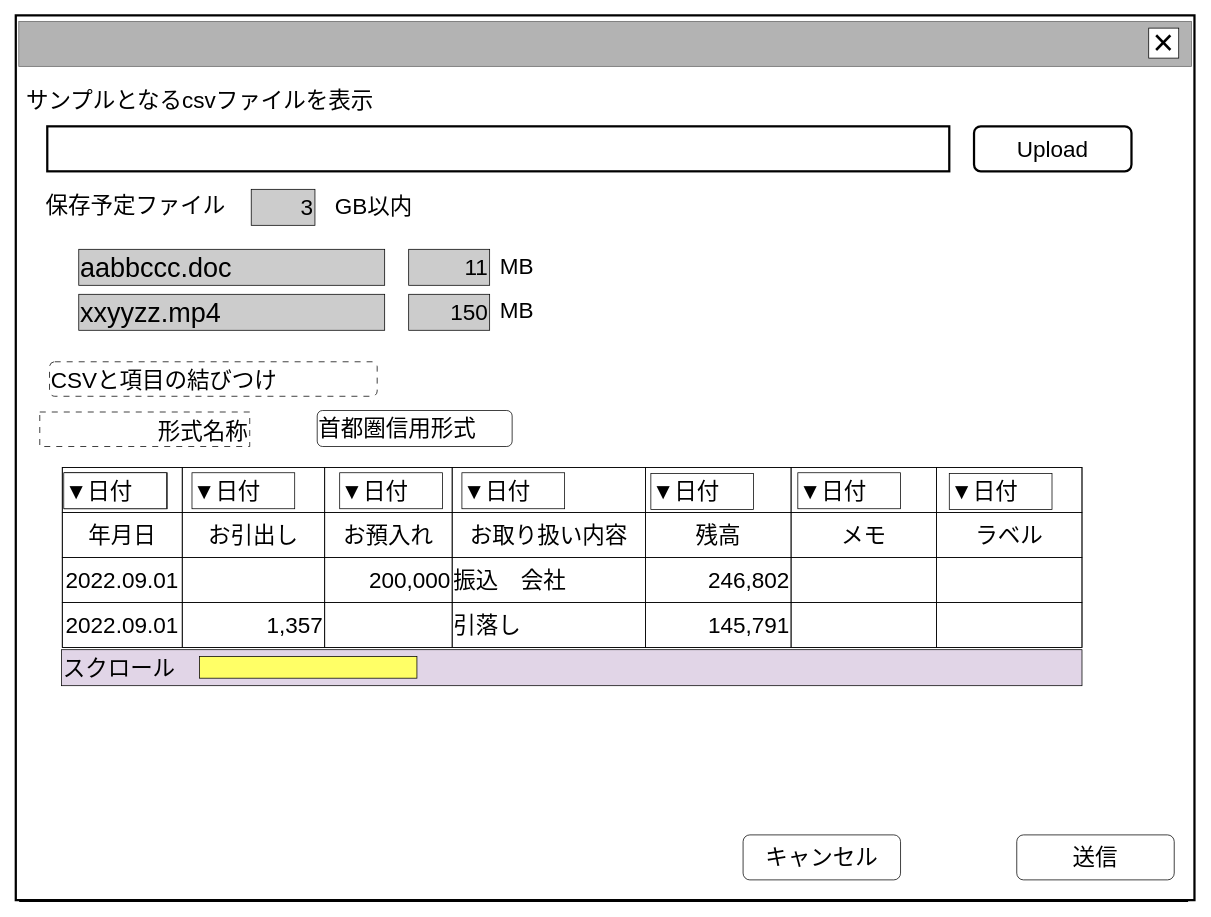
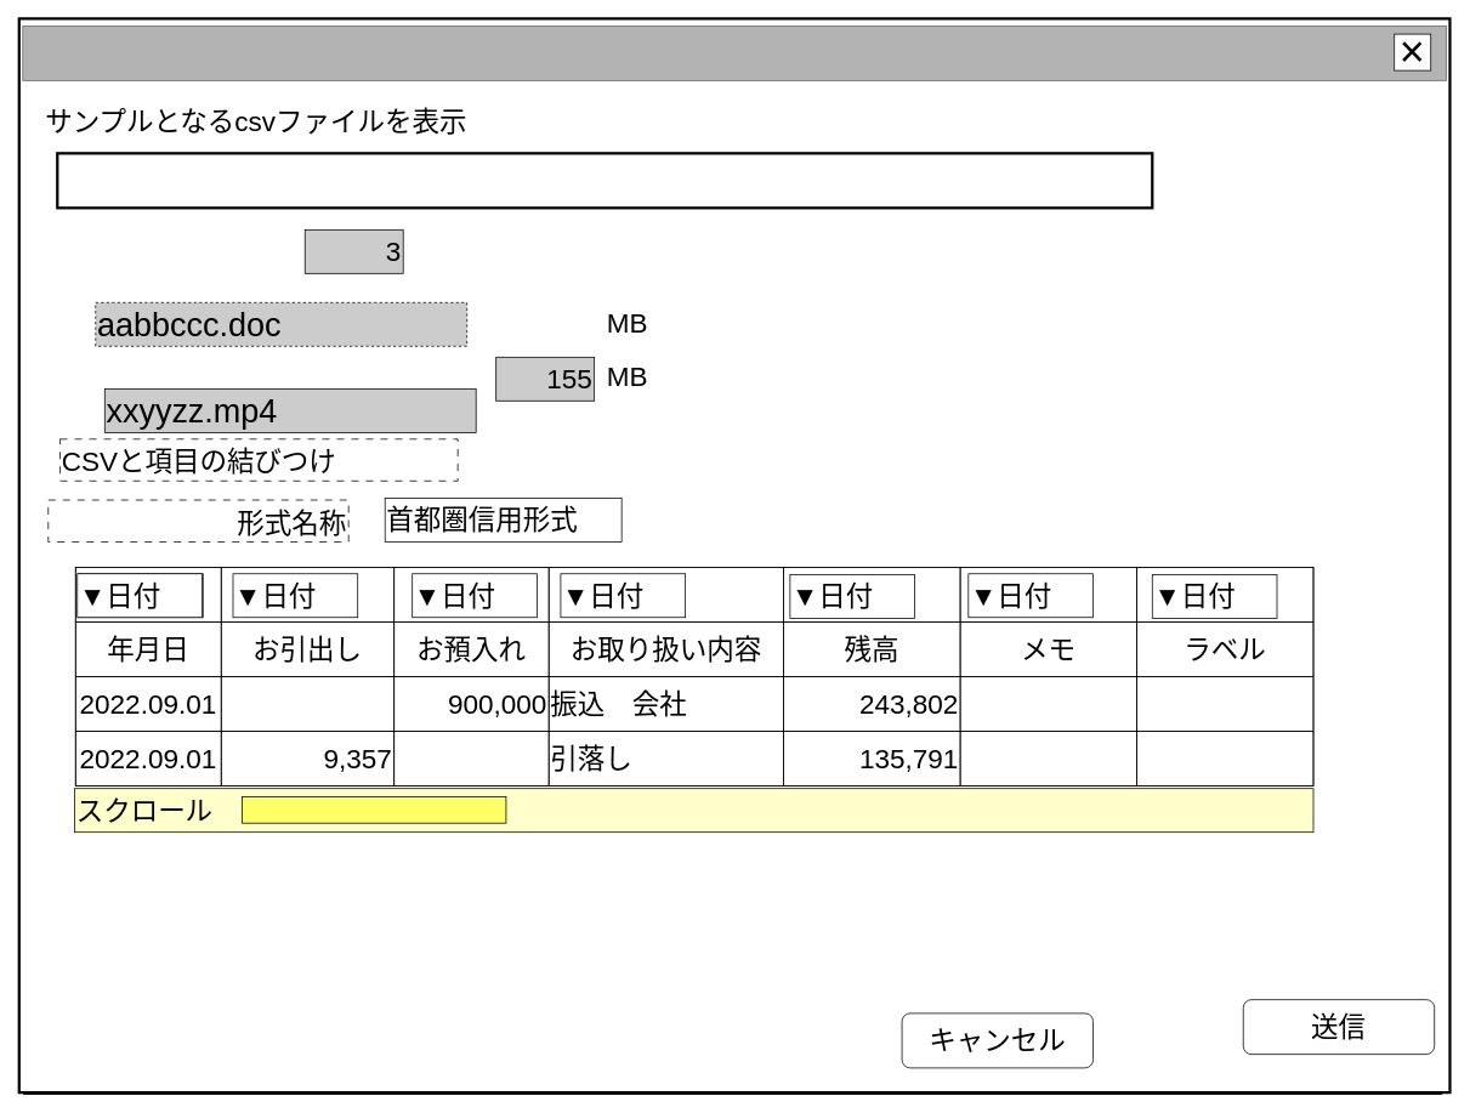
  <mxCell id="0" />
  <mxCell id="1" value="背景" style="locked=1;" parent="0" />
  <mxCell id="2" value="" style="rounded=0;whiteSpace=wrap;html=1;strokeWidth=3;" parent="1" vertex="1"><mxGeometry x="26" y="21" width="1556" height="1180" as="geometry" /></mxCell>
  <mxCell id="3" value="" style="rounded=0;whiteSpace=wrap;html=1;" parent="1" vertex="1"><mxGeometry x="855" y="690" width="120" height="60" as="geometry" /></mxCell>
  <mxCell id="4" value="ウインドウ" style="locked=1;" parent="0" />
  <mxCell id="5" value="" style="rounded=0;whiteSpace=wrap;html=1;strokeWidth=3;" parent="4" vertex="1"><mxGeometry x="20" y="20" width="1572" height="1180" as="geometry" /></mxCell>
  <mxCell id="6" value="" style="rounded=0;whiteSpace=wrap;html=1;fillColor=#B3B3B3;fontColor=#333333;strokeColor=#666666;" parent="4" vertex="1"><mxGeometry x="24" y="28" width="1564" height="60" as="geometry" /></mxCell>
  <mxCell id="7" value="&lt;font style=&quot;font-size: 48px;&quot;&gt;×&lt;/font&gt;" style="rounded=0;whiteSpace=wrap;html=1;" parent="4" vertex="1"><mxGeometry x="1531" y="37" width="40" height="40" as="geometry" /></mxCell>
  <mxCell id="8" value="名称未設定レイヤ" style="" parent="0" />
- <mxCell id="9" value="&lt;span style=&quot;font-size: 30px;&quot;&gt;送信&lt;/span&gt;" style="rounded=1;whiteSpace=wrap;html=1;" parent="8" vertex="1"><mxGeometry x="1355" y="1113" width="210" height="60" as="geometry" /></mxCell>
+ <mxCell id="9" value="&lt;span style=&quot;font-size: 30px;&quot;&gt;送信&lt;/span&gt;" style="rounded=1;whiteSpace=wrap;html=1;" parent="8" vertex="1"><mxGeometry x="1365" y="1098" width="210" height="60" as="geometry" /></mxCell>
  <mxCell id="10" value="&lt;span style=&quot;font-size: 30px;&quot;&gt;キャンセル&lt;/span&gt;" style="rounded=1;whiteSpace=wrap;html=1;" parent="8" vertex="1"><mxGeometry x="990" y="1113" width="210" height="60" as="geometry" /></mxCell>
  <mxCell id="11" value="&lt;span style=&quot;font-size: 30px;&quot;&gt;▼1日付&lt;/span&gt;" style="rounded=0;whiteSpace=wrap;html=1;align=left;" parent="8" vertex="1"><mxGeometry x="85" y="630" width="137" height="48" as="geometry" /></mxCell>
- <mxCell id="12" value="&lt;span style=&quot;font-size: 30px;&quot;&gt;保存予定ファイル&lt;/span&gt;" style="text;html=1;strokeColor=none;fillColor=none;align=left;verticalAlign=middle;whiteSpace=wrap;rounded=0;" vertex="1" parent="8"><mxGeometry x="58" y="253" width="250" height="40" as="geometry" /></mxCell>
- <mxCell id="13" value="&lt;span style=&quot;font-size: 30px;&quot;&gt;3&lt;/span&gt;" style="rounded=0;whiteSpace=wrap;html=1;align=right;fillColor=#CCCCCC;" vertex="1" parent="8"><mxGeometry x="334" y="252" width="85" height="48" as="geometry" /></mxCell>
- <mxCell id="14" value="&lt;span style=&quot;font-size: 30px;&quot;&gt;GB以内&lt;/span&gt;" style="text;html=1;strokeColor=none;fillColor=none;align=left;verticalAlign=middle;whiteSpace=wrap;rounded=0;" vertex="1" parent="8"><mxGeometry x="444" y="254" width="250" height="40" as="geometry" /></mxCell>
- <mxCell id="15" value="&lt;font style=&quot;font-size: 36px;&quot;&gt;aabbccc.doc&lt;/font&gt;" style="rounded=0;whiteSpace=wrap;html=1;align=left;fillColor=#CCCCCC;" vertex="1" parent="8"><mxGeometry x="104" y="332" width="408" height="48" as="geometry" /></mxCell>
- <mxCell id="16" value="&lt;font style=&quot;font-size: 36px;&quot;&gt;xxyyzz.mp4&lt;/font&gt;" style="rounded=0;whiteSpace=wrap;html=1;align=left;fillColor=#CCCCCC;" vertex="1" parent="8"><mxGeometry x="104" y="392" width="408" height="48" as="geometry" /></mxCell>
- <mxCell id="17" value="&lt;span style=&quot;font-size: 30px;&quot;&gt;11&lt;/span&gt;" style="rounded=0;whiteSpace=wrap;html=1;align=right;fillColor=#CCCCCC;" vertex="1" parent="8"><mxGeometry x="544" y="332" width="108" height="48" as="geometry" /></mxCell>
- <mxCell id="18" value="&lt;span style=&quot;font-size: 30px;&quot;&gt;150&lt;/span&gt;" style="rounded=0;whiteSpace=wrap;html=1;align=right;fillColor=#CCCCCC;" vertex="1" parent="8"><mxGeometry x="544" y="392" width="108" height="48" as="geometry" /></mxCell>
+ <mxCell id="13" value="&lt;span style=&quot;font-size: 30px;&quot;&gt;3&lt;/span&gt;" style="rounded=0;whiteSpace=wrap;html=1;align=right;fillColor=#CCCCCC;" vertex="1" parent="8"><mxGeometry x="334" y="252" width="108" height="48" as="geometry" /></mxCell>
+ <mxCell id="15" value="&lt;font style=&quot;font-size: 36px;&quot;&gt;aabbccc.doc&lt;/font&gt;" style="rounded=0;whiteSpace=wrap;html=1;align=left;fillColor=#CCCCCC;dashed=1;" vertex="1" parent="8"><mxGeometry x="104" y="332" width="408" height="48" as="geometry" /></mxCell>
+ <mxCell id="16" value="&lt;font style=&quot;font-size: 36px;&quot;&gt;xxyyzz.mp4&lt;/font&gt;" style="rounded=0;whiteSpace=wrap;html=1;align=left;fillColor=#CCCCCC;" vertex="1" parent="8"><mxGeometry x="114" y="427" width="408" height="48" as="geometry" /></mxCell>
+ <mxCell id="18" value="&lt;span style=&quot;font-size: 30px;&quot;&gt;155&lt;/span&gt;" style="rounded=0;whiteSpace=wrap;html=1;align=right;fillColor=#CCCCCC;" vertex="1" parent="8"><mxGeometry x="544" y="392" width="108" height="48" as="geometry" /></mxCell>
  <mxCell id="19" value="&lt;span style=&quot;font-size: 30px;&quot;&gt;MB&lt;/span&gt;" style="text;html=1;strokeColor=none;fillColor=none;align=left;verticalAlign=middle;whiteSpace=wrap;rounded=0;" vertex="1" parent="8"><mxGeometry x="664" y="334" width="88" height="40" as="geometry" /></mxCell>
  <mxCell id="20" value="&lt;span style=&quot;font-size: 30px;&quot;&gt;MB&lt;/span&gt;" style="text;html=1;strokeColor=none;fillColor=none;align=left;verticalAlign=middle;whiteSpace=wrap;rounded=0;" vertex="1" parent="8"><mxGeometry x="664" y="393" width="88" height="40" as="geometry" /></mxCell>
- <mxCell id="21" value="&lt;span style=&quot;font-size: 30px;&quot;&gt;Upload&lt;/span&gt;" style="rounded=1;whiteSpace=wrap;html=1;fillColor=#FFFFFF;strokeWidth=3;" vertex="1" parent="8"><mxGeometry x="1298" y="168" width="210" height="60" as="geometry" /></mxCell>
- <mxCell id="22" value="&lt;span style=&quot;font-size: 30px;&quot;&gt;サンプルとなるcsvファイルを表示&lt;/span&gt;" style="text;html=1;strokeColor=none;fillColor=none;align=left;verticalAlign=middle;whiteSpace=wrap;rounded=0;" vertex="1" parent="8"><mxGeometry x="32" y="113" width="600" height="40" as="geometry" /></mxCell>
+ <mxCell id="22" value="&lt;span style=&quot;font-size: 30px;&quot;&gt;サンプルとなるcsvファイルを表示&lt;/span&gt;" style="text;html=1;strokeColor=none;fillColor=none;align=left;verticalAlign=middle;whiteSpace=wrap;rounded=0;" vertex="1" parent="8"><mxGeometry x="47" y="113" width="600" height="40" as="geometry" /></mxCell>
  <mxCell id="23" value="" style="rounded=0;whiteSpace=wrap;html=1;strokeWidth=3;" vertex="1" parent="8"><mxGeometry x="62" y="168" width="1203" height="60" as="geometry" /></mxCell>
  <mxCell id="24" value="" style="childLayout=tableLayout;recursiveResize=0;shadow=0;fillColor=none;" vertex="1" parent="8"><mxGeometry x="82" y="623" width="1360" height="240" as="geometry" /></mxCell>
  <mxCell id="25" style="shape=tableRow;horizontal=0;startSize=0;swimlaneHead=0;swimlaneBody=0;top=0;left=0;bottom=0;right=0;dropTarget=0;collapsible=0;recursiveResize=0;expand=0;fontStyle=0;fillColor=none;strokeColor=inherit;" vertex="1" parent="24"><mxGeometry width="1360" height="60" as="geometry" /></mxCell>
  <mxCell id="26" value="" style="connectable=0;recursiveResize=0;strokeColor=inherit;fillColor=none;align=center;whiteSpace=wrap;html=1;" vertex="1" parent="25"><mxGeometry width="160" height="60" as="geometry"><mxRectangle width="160" height="60" as="alternateBounds" /></mxGeometry></mxCell>
  <mxCell id="27" style="connectable=0;recursiveResize=0;strokeColor=inherit;fillColor=none;align=center;whiteSpace=wrap;html=1;" vertex="1" parent="25"><mxGeometry x="160" width="190" height="60" as="geometry"><mxRectangle width="190" height="60" as="alternateBounds" /></mxGeometry></mxCell>
  <mxCell id="28" style="connectable=0;recursiveResize=0;strokeColor=inherit;fillColor=none;align=center;whiteSpace=wrap;html=1;" vertex="1" parent="25"><mxGeometry x="350" width="170" height="60" as="geometry"><mxRectangle width="170" height="60" as="alternateBounds" /></mxGeometry></mxCell>
  <mxCell id="29" style="connectable=0;recursiveResize=0;strokeColor=inherit;fillColor=none;align=center;whiteSpace=wrap;html=1;" vertex="1" parent="25"><mxGeometry x="520" width="258" height="60" as="geometry"><mxRectangle width="258" height="60" as="alternateBounds" /></mxGeometry></mxCell>
  <mxCell id="30" style="connectable=0;recursiveResize=0;strokeColor=inherit;fillColor=none;align=center;whiteSpace=wrap;html=1;" vertex="1" parent="25"><mxGeometry x="778" width="194" height="60" as="geometry"><mxRectangle width="194" height="60" as="alternateBounds" /></mxGeometry></mxCell>
  <mxCell id="31" style="connectable=0;recursiveResize=0;strokeColor=inherit;fillColor=none;align=center;whiteSpace=wrap;html=1;" vertex="1" parent="25"><mxGeometry x="972" width="194" height="60" as="geometry"><mxRectangle width="194" height="60" as="alternateBounds" /></mxGeometry></mxCell>
  <mxCell id="32" style="connectable=0;recursiveResize=0;strokeColor=inherit;fillColor=none;align=center;whiteSpace=wrap;html=1;" vertex="1" parent="25"><mxGeometry x="1166" width="194" height="60" as="geometry"><mxRectangle width="194" height="60" as="alternateBounds" /></mxGeometry></mxCell>
  <mxCell id="33" value="" style="shape=tableRow;horizontal=0;startSize=0;swimlaneHead=0;swimlaneBody=0;top=0;left=0;bottom=0;right=0;dropTarget=0;collapsible=0;recursiveResize=0;expand=0;fontStyle=0;fillColor=none;strokeColor=inherit;" vertex="1" parent="24"><mxGeometry y="60" width="1360" height="60" as="geometry" /></mxCell>
  <mxCell id="34" value="&lt;font style=&quot;font-size: 30px;&quot;&gt;年月日&lt;br&gt;&lt;/font&gt;" style="connectable=0;recursiveResize=0;strokeColor=inherit;fillColor=none;align=center;whiteSpace=wrap;html=1;" vertex="1" parent="33"><mxGeometry width="160" height="60" as="geometry"><mxRectangle width="160" height="60" as="alternateBounds" /></mxGeometry></mxCell>
  <mxCell id="35" value="&lt;font style=&quot;font-size: 30px;&quot;&gt;お引出し&lt;/font&gt;" style="connectable=0;recursiveResize=0;strokeColor=inherit;fillColor=none;align=center;whiteSpace=wrap;html=1;" vertex="1" parent="33"><mxGeometry x="160" width="190" height="60" as="geometry"><mxRectangle width="190" height="60" as="alternateBounds" /></mxGeometry></mxCell>
  <mxCell id="36" value="&lt;font style=&quot;font-size: 30px;&quot;&gt;お預入れ&lt;/font&gt;" style="connectable=0;recursiveResize=0;strokeColor=inherit;fillColor=none;align=center;whiteSpace=wrap;html=1;" vertex="1" parent="33"><mxGeometry x="350" width="170" height="60" as="geometry"><mxRectangle width="170" height="60" as="alternateBounds" /></mxGeometry></mxCell>
  <mxCell id="37" value="&lt;font style=&quot;font-size: 30px;&quot;&gt;お取り扱い内容&lt;/font&gt;" style="connectable=0;recursiveResize=0;strokeColor=inherit;fillColor=none;align=center;whiteSpace=wrap;html=1;" vertex="1" parent="33"><mxGeometry x="520" width="258" height="60" as="geometry"><mxRectangle width="258" height="60" as="alternateBounds" /></mxGeometry></mxCell>
  <mxCell id="38" value="&lt;font style=&quot;font-size: 30px;&quot;&gt;残高&lt;/font&gt;" style="connectable=0;recursiveResize=0;strokeColor=inherit;fillColor=none;align=center;whiteSpace=wrap;html=1;" vertex="1" parent="33"><mxGeometry x="778" width="194" height="60" as="geometry"><mxRectangle width="194" height="60" as="alternateBounds" /></mxGeometry></mxCell>
  <mxCell id="39" value="&lt;font style=&quot;font-size: 30px;&quot;&gt;メモ&lt;/font&gt;" style="connectable=0;recursiveResize=0;strokeColor=inherit;fillColor=none;align=center;whiteSpace=wrap;html=1;" vertex="1" parent="33"><mxGeometry x="972" width="194" height="60" as="geometry"><mxRectangle width="194" height="60" as="alternateBounds" /></mxGeometry></mxCell>
  <mxCell id="40" value="&lt;font style=&quot;font-size: 30px;&quot;&gt;ラベル&lt;/font&gt;" style="connectable=0;recursiveResize=0;strokeColor=inherit;fillColor=none;align=center;whiteSpace=wrap;html=1;" vertex="1" parent="33"><mxGeometry x="1166" width="194" height="60" as="geometry"><mxRectangle width="194" height="60" as="alternateBounds" /></mxGeometry></mxCell>
  <mxCell id="41" style="shape=tableRow;horizontal=0;startSize=0;swimlaneHead=0;swimlaneBody=0;top=0;left=0;bottom=0;right=0;dropTarget=0;collapsible=0;recursiveResize=0;expand=0;fontStyle=0;fillColor=none;strokeColor=inherit;" vertex="1" parent="24"><mxGeometry y="120" width="1360" height="60" as="geometry" /></mxCell>
  <mxCell id="42" value="&lt;font style=&quot;font-size: 30px;&quot;&gt;2022.09.01&lt;/font&gt;" style="connectable=0;recursiveResize=0;strokeColor=inherit;fillColor=none;align=center;whiteSpace=wrap;html=1;" vertex="1" parent="41"><mxGeometry width="160" height="60" as="geometry"><mxRectangle width="160" height="60" as="alternateBounds" /></mxGeometry></mxCell>
  <mxCell id="43" value="" style="connectable=0;recursiveResize=0;strokeColor=inherit;fillColor=none;align=center;whiteSpace=wrap;html=1;" vertex="1" parent="41"><mxGeometry x="160" width="190" height="60" as="geometry"><mxRectangle width="190" height="60" as="alternateBounds" /></mxGeometry></mxCell>
- <mxCell id="44" value="&lt;font style=&quot;font-size: 30px;&quot;&gt;200,000&lt;/font&gt;" style="connectable=0;recursiveResize=0;strokeColor=inherit;fillColor=none;align=right;whiteSpace=wrap;html=1;" vertex="1" parent="41"><mxGeometry x="350" width="170" height="60" as="geometry"><mxRectangle width="170" height="60" as="alternateBounds" /></mxGeometry></mxCell>
+ <mxCell id="44" value="&lt;font style=&quot;font-size: 30px;&quot;&gt;900,000&lt;/font&gt;" style="connectable=0;recursiveResize=0;strokeColor=inherit;fillColor=none;align=right;whiteSpace=wrap;html=1;" vertex="1" parent="41"><mxGeometry x="350" width="170" height="60" as="geometry"><mxRectangle width="170" height="60" as="alternateBounds" /></mxGeometry></mxCell>
  <mxCell id="45" value="&lt;span style=&quot;font-size: 30px;&quot;&gt;振込　会社&lt;/span&gt;" style="connectable=0;recursiveResize=0;strokeColor=inherit;fillColor=none;align=left;whiteSpace=wrap;html=1;" vertex="1" parent="41"><mxGeometry x="520" width="258" height="60" as="geometry"><mxRectangle width="258" height="60" as="alternateBounds" /></mxGeometry></mxCell>
- <mxCell id="46" value="&lt;font style=&quot;font-size: 30px;&quot;&gt;246,802&lt;/font&gt;" style="connectable=0;recursiveResize=0;strokeColor=inherit;fillColor=none;align=right;whiteSpace=wrap;html=1;" vertex="1" parent="41"><mxGeometry x="778" width="194" height="60" as="geometry"><mxRectangle width="194" height="60" as="alternateBounds" /></mxGeometry></mxCell>
+ <mxCell id="46" value="&lt;font style=&quot;font-size: 30px;&quot;&gt;243,802&lt;/font&gt;" style="connectable=0;recursiveResize=0;strokeColor=inherit;fillColor=none;align=right;whiteSpace=wrap;html=1;" vertex="1" parent="41"><mxGeometry x="778" width="194" height="60" as="geometry"><mxRectangle width="194" height="60" as="alternateBounds" /></mxGeometry></mxCell>
  <mxCell id="47" style="connectable=0;recursiveResize=0;strokeColor=inherit;fillColor=none;align=center;whiteSpace=wrap;html=1;" vertex="1" parent="41"><mxGeometry x="972" width="194" height="60" as="geometry"><mxRectangle width="194" height="60" as="alternateBounds" /></mxGeometry></mxCell>
  <mxCell id="48" style="connectable=0;recursiveResize=0;strokeColor=inherit;fillColor=none;align=center;whiteSpace=wrap;html=1;" vertex="1" parent="41"><mxGeometry x="1166" width="194" height="60" as="geometry"><mxRectangle width="194" height="60" as="alternateBounds" /></mxGeometry></mxCell>
  <mxCell id="49" style="shape=tableRow;horizontal=0;startSize=0;swimlaneHead=0;swimlaneBody=0;top=0;left=0;bottom=0;right=0;dropTarget=0;collapsible=0;recursiveResize=0;expand=0;fontStyle=0;fillColor=none;strokeColor=inherit;" vertex="1" parent="24"><mxGeometry y="180" width="1360" height="60" as="geometry" /></mxCell>
  <mxCell id="50" value="&lt;font style=&quot;font-size: 30px;&quot;&gt;2022.09.01&lt;/font&gt;" style="connectable=0;recursiveResize=0;strokeColor=inherit;fillColor=none;align=center;whiteSpace=wrap;html=1;" vertex="1" parent="49"><mxGeometry width="160" height="60" as="geometry"><mxRectangle width="160" height="60" as="alternateBounds" /></mxGeometry></mxCell>
- <mxCell id="51" value="&lt;font style=&quot;font-size: 30px;&quot;&gt;1,357&lt;/font&gt;" style="connectable=0;recursiveResize=0;strokeColor=inherit;fillColor=none;align=right;whiteSpace=wrap;html=1;" vertex="1" parent="49"><mxGeometry x="160" width="190" height="60" as="geometry"><mxRectangle width="190" height="60" as="alternateBounds" /></mxGeometry></mxCell>
+ <mxCell id="51" value="&lt;font style=&quot;font-size: 30px;&quot;&gt;9,357&lt;/font&gt;" style="connectable=0;recursiveResize=0;strokeColor=inherit;fillColor=none;align=right;whiteSpace=wrap;html=1;" vertex="1" parent="49"><mxGeometry x="160" width="190" height="60" as="geometry"><mxRectangle width="190" height="60" as="alternateBounds" /></mxGeometry></mxCell>
  <mxCell id="52" value="" style="connectable=0;recursiveResize=0;strokeColor=inherit;fillColor=none;align=center;whiteSpace=wrap;html=1;" vertex="1" parent="49"><mxGeometry x="350" width="170" height="60" as="geometry"><mxRectangle width="170" height="60" as="alternateBounds" /></mxGeometry></mxCell>
  <mxCell id="53" value="&lt;font style=&quot;font-size: 30px;&quot;&gt;引落し&lt;/font&gt;" style="connectable=0;recursiveResize=0;strokeColor=inherit;fillColor=none;align=left;whiteSpace=wrap;html=1;" vertex="1" parent="49"><mxGeometry x="520" width="258" height="60" as="geometry"><mxRectangle width="258" height="60" as="alternateBounds" /></mxGeometry></mxCell>
- <mxCell id="54" value="&lt;font style=&quot;font-size: 30px;&quot;&gt;145,791&lt;/font&gt;" style="connectable=0;recursiveResize=0;strokeColor=inherit;fillColor=none;align=right;whiteSpace=wrap;html=1;" vertex="1" parent="49"><mxGeometry x="778" width="194" height="60" as="geometry"><mxRectangle width="194" height="60" as="alternateBounds" /></mxGeometry></mxCell>
+ <mxCell id="54" value="&lt;font style=&quot;font-size: 30px;&quot;&gt;135,791&lt;/font&gt;" style="connectable=0;recursiveResize=0;strokeColor=inherit;fillColor=none;align=right;whiteSpace=wrap;html=1;" vertex="1" parent="49"><mxGeometry x="778" width="194" height="60" as="geometry"><mxRectangle width="194" height="60" as="alternateBounds" /></mxGeometry></mxCell>
  <mxCell id="55" style="connectable=0;recursiveResize=0;strokeColor=inherit;fillColor=none;align=center;whiteSpace=wrap;html=1;" vertex="1" parent="49"><mxGeometry x="972" width="194" height="60" as="geometry"><mxRectangle width="194" height="60" as="alternateBounds" /></mxGeometry></mxCell>
  <mxCell id="56" style="connectable=0;recursiveResize=0;strokeColor=inherit;fillColor=none;align=center;whiteSpace=wrap;html=1;" vertex="1" parent="49"><mxGeometry x="1166" width="194" height="60" as="geometry"><mxRectangle width="194" height="60" as="alternateBounds" /></mxGeometry></mxCell>
  <mxCell id="57" value="&lt;span style=&quot;font-size: 30px;&quot;&gt;▼日付&lt;/span&gt;" style="rounded=0;whiteSpace=wrap;html=1;align=left;" vertex="1" parent="8"><mxGeometry x="255" y="630" width="137" height="48" as="geometry" /></mxCell>
  <mxCell id="58" value="&lt;span style=&quot;font-size: 30px;&quot;&gt;▼日付&lt;/span&gt;" style="rounded=0;whiteSpace=wrap;html=1;align=left;" vertex="1" parent="8"><mxGeometry x="452" y="630" width="137" height="48" as="geometry" /></mxCell>
  <mxCell id="59" value="&lt;span style=&quot;font-size: 30px;&quot;&gt;▼日付&lt;/span&gt;" style="rounded=0;whiteSpace=wrap;html=1;align=left;" vertex="1" parent="8"><mxGeometry x="615" y="630" width="137" height="48" as="geometry" /></mxCell>
  <mxCell id="60" value="&lt;span style=&quot;font-size: 30px;&quot;&gt;▼日付&lt;/span&gt;" style="rounded=0;whiteSpace=wrap;html=1;align=left;" vertex="1" parent="8"><mxGeometry x="867" y="631" width="137" height="48" as="geometry" /></mxCell>
  <mxCell id="61" value="&lt;span style=&quot;font-size: 30px;&quot;&gt;▼日付&lt;/span&gt;" style="rounded=0;whiteSpace=wrap;html=1;align=left;" vertex="1" parent="8"><mxGeometry x="1063" y="630" width="137" height="48" as="geometry" /></mxCell>
  <mxCell id="62" value="&lt;span style=&quot;font-size: 30px;&quot;&gt;▼日付&lt;/span&gt;" style="rounded=0;whiteSpace=wrap;html=1;align=left;" vertex="1" parent="8"><mxGeometry x="1265" y="631" width="137" height="48" as="geometry" /></mxCell>
- <mxCell id="63" value="&lt;span style=&quot;font-size: 30px;&quot;&gt;CSVと項目の結びつけ&lt;/span&gt;" style="whiteSpace=wrap;html=1;align=left;dashed=1;dashPattern=8 8;verticalAlign=bottom;rounded=1;" vertex="1" parent="8"><mxGeometry x="65" y="482" width="437" height="46" as="geometry" /></mxCell>
- <mxCell id="64" value="&lt;div style=&quot;&quot;&gt;&lt;font style=&quot;font-size: 30px;&quot;&gt;スクロール&lt;/font&gt;&lt;/div&gt;" style="rounded=0;whiteSpace=wrap;html=1;align=left;verticalAlign=top;fillColor=#e1d5e7;" vertex="1" parent="8"><mxGeometry x="81" y="866" width="1361" height="48" as="geometry" /></mxCell>
+ <mxCell id="63" value="&lt;span style=&quot;font-size: 30px;&quot;&gt;CSVと項目の結びつけ&lt;/span&gt;" style="rounded=0;whiteSpace=wrap;html=1;align=left;dashed=1;dashPattern=8 8;verticalAlign=bottom;" vertex="1" parent="8"><mxGeometry x="65" y="482" width="437" height="46" as="geometry" /></mxCell>
+ <mxCell id="64" value="&lt;div style=&quot;&quot;&gt;&lt;font style=&quot;font-size: 30px;&quot;&gt;スクロール&lt;/font&gt;&lt;/div&gt;" style="rounded=0;whiteSpace=wrap;html=1;align=left;verticalAlign=top;fillColor=#FFFFCC;" vertex="1" parent="8"><mxGeometry x="81" y="866" width="1361" height="48" as="geometry" /></mxCell>
  <mxCell id="65" value="&lt;div style=&quot;&quot;&gt;&lt;br&gt;&lt;/div&gt;" style="rounded=0;whiteSpace=wrap;html=1;align=left;verticalAlign=top;fillColor=#FFFF66;" vertex="1" parent="8"><mxGeometry x="265" y="875" width="290" height="29" as="geometry" /></mxCell>
  <mxCell id="66" value="&lt;span style=&quot;font-size: 30px;&quot;&gt;▼日付&lt;/span&gt;" style="rounded=0;whiteSpace=wrap;html=1;align=left;" vertex="1" parent="8"><mxGeometry x="84" y="630" width="137" height="48" as="geometry" /></mxCell>
- <mxCell id="67" value="&lt;span style=&quot;font-size: 30px;&quot;&gt;形式名称&lt;/span&gt;" style="rounded=0;whiteSpace=wrap;html=1;align=right;dashed=1;dashPattern=8 8;verticalAlign=bottom;" vertex="1" parent="8"><mxGeometry x="52" y="549" width="280" height="46" as="geometry" /></mxCell>
- <mxCell id="68" value="&lt;font style=&quot;font-size: 30px;&quot;&gt;首都圏信用形式&lt;/font&gt;" style="whiteSpace=wrap;html=1;align=left;rounded=1;" vertex="1" parent="8"><mxGeometry x="422" y="547" width="260" height="48" as="geometry" /></mxCell>
+ <mxCell id="67" value="&lt;span style=&quot;font-size: 30px;&quot;&gt;形式名称&lt;/span&gt;" style="rounded=0;whiteSpace=wrap;html=1;align=right;dashed=1;dashPattern=8 8;verticalAlign=bottom;" vertex="1" parent="8"><mxGeometry x="52" y="549" width="330" height="46" as="geometry" /></mxCell>
+ <mxCell id="68" value="&lt;font style=&quot;font-size: 30px;&quot;&gt;首都圏信用形式&lt;/font&gt;" style="rounded=0;whiteSpace=wrap;html=1;align=left;" vertex="1" parent="8"><mxGeometry x="422" y="547" width="260" height="48" as="geometry" /></mxCell>
